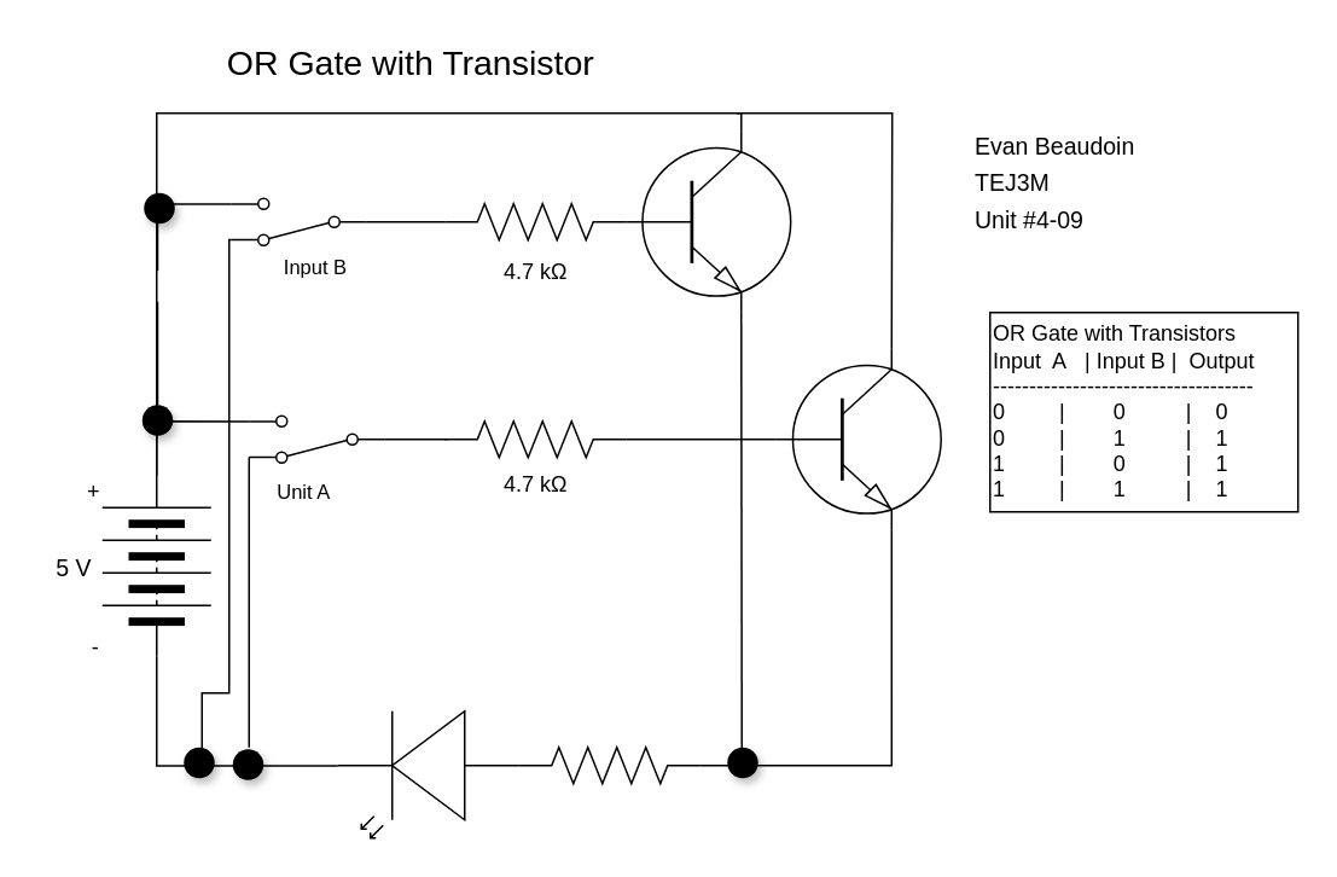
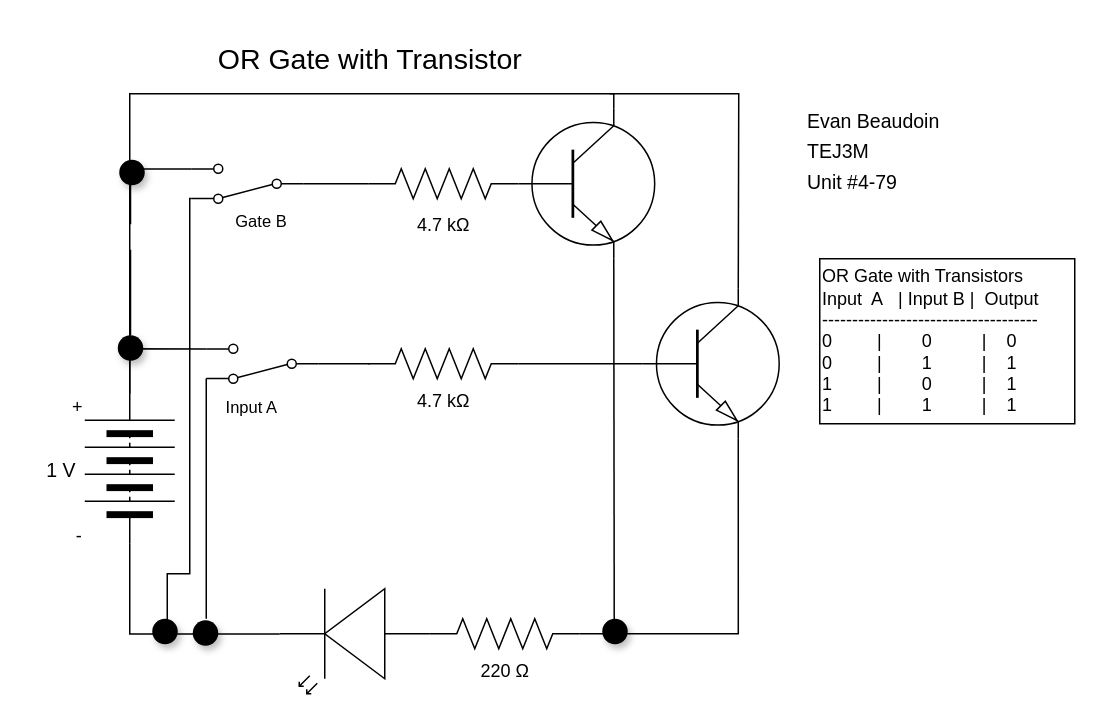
  <mxCell id="0" />
  <mxCell id="1" parent="0" />
  <mxCell id="2" style="html=1;exitX=1;exitY=0.5;exitDx=0;exitDy=0;endArrow=none;endFill=0;rounded=0;entryX=1;entryY=0.88;entryDx=0;entryDy=0;" edge="1" parent="1" source="4" target="13"><mxGeometry relative="1" as="geometry"><mxPoint x="126" y="232" as="targetPoint" /><Array as="points"><mxPoint x="86" y="232" /></Array></mxGeometry></mxCell>
  <mxCell id="3" style="edgeStyle=orthogonalEdgeStyle;rounded=0;html=1;exitX=1;exitY=0.5;exitDx=0;exitDy=0;entryX=0.7;entryY=0;entryDx=0;entryDy=0;entryPerimeter=0;endArrow=none;endFill=0;" edge="1" parent="1" source="4" target="33"><mxGeometry relative="1" as="geometry" /></mxCell>
  <mxCell id="4" value="" style="pointerEvents=1;verticalLabelPosition=bottom;shadow=0;dashed=0;align=center;html=1;verticalAlign=top;shape=mxgraph.electrical.miscellaneous.batteryStack;rotation=-90;" vertex="1" parent="1"><mxGeometry x="36" y="282" width="100" height="60" as="geometry" /></mxCell>
  <mxCell id="5" value="+" style="text;html=1;align=center;verticalAlign=middle;resizable=0;points=[];autosize=1;strokeColor=none;fillColor=none;" vertex="1" parent="1"><mxGeometry x="36" y="256" width="30" height="30" as="geometry" /></mxCell>
  <mxCell id="6" value="-" style="text;html=1;align=center;verticalAlign=middle;resizable=0;points=[];autosize=1;strokeColor=none;fillColor=none;" vertex="1" parent="1"><mxGeometry x="37" y="342" width="30" height="30" as="geometry" /></mxCell>
  <mxCell id="7" style="edgeStyle=orthogonalEdgeStyle;rounded=0;html=1;exitX=1;exitY=0.57;exitDx=0;exitDy=0;exitPerimeter=0;entryX=0;entryY=0.5;entryDx=0;entryDy=0;endArrow=none;endFill=0;" edge="1" parent="1" source="8" target="4"><mxGeometry relative="1" as="geometry" /></mxCell>
  <mxCell id="8" value="" style="verticalLabelPosition=bottom;shadow=0;dashed=0;align=center;html=1;verticalAlign=top;shape=mxgraph.electrical.opto_electronics.led_2;pointerEvents=1;fontFamily=Helvetica;fontSize=11;fontColor=default;rotation=-180;" vertex="1" parent="1"><mxGeometry x="186" y="392" width="100" height="70" as="geometry" /></mxCell>
- <mxCell id="9" value="&lt;font style=&quot;font-size: 13px;&quot;&gt;Evan Beaudoin&lt;br style=&quot;&quot;&gt;TEJ3M&lt;br&gt;Unit #4-09&lt;/font&gt;" style="text;html=1;align=left;verticalAlign=middle;resizable=0;points=[];autosize=1;strokeColor=none;fillColor=none;fontSize=17;fontFamily=Helvetica;fontColor=default;" vertex="1" parent="1"><mxGeometry x="536" y="65" width="110" height="70" as="geometry" /></mxCell>
+ <mxCell id="9" value="&lt;font style=&quot;font-size: 13px;&quot;&gt;Evan Beaudoin&lt;br style=&quot;&quot;&gt;TEJ3M&lt;br&gt;Unit #4-79&lt;/font&gt;" style="text;html=1;align=left;verticalAlign=middle;resizable=0;points=[];autosize=1;strokeColor=none;fillColor=none;fontSize=17;fontFamily=Helvetica;fontColor=default;" vertex="1" parent="1"><mxGeometry x="536" y="65" width="110" height="70" as="geometry" /></mxCell>
  <mxCell id="10" value="4.7 kΩ" style="text;html=1;align=center;verticalAlign=middle;resizable=0;points=[];autosize=1;strokeColor=none;fillColor=none;" vertex="1" parent="1"><mxGeometry x="265" y="252" width="60" height="30" as="geometry" /></mxCell>
  <mxCell id="11" style="edgeStyle=none;rounded=0;html=1;exitX=1;exitY=0.12;exitDx=0;exitDy=0;endArrow=none;endFill=0;" edge="1" parent="1" source="13"><mxGeometry relative="1" as="geometry"><mxPoint x="137" y="412" as="targetPoint" /></mxGeometry></mxCell>
  <mxCell id="12" style="edgeStyle=orthogonalEdgeStyle;rounded=0;html=1;exitX=0;exitY=0.5;exitDx=0;exitDy=0;endArrow=none;endFill=0;" edge="1" parent="1" source="13"><mxGeometry relative="1" as="geometry"><mxPoint x="246" y="242" as="targetPoint" /></mxGeometry></mxCell>
  <mxCell id="13" value="" style="shape=mxgraph.electrical.electro-mechanical.twoWaySwitch;aspect=fixed;elSwitchState=2;rotation=-180;" vertex="1" parent="1"><mxGeometry x="137" y="229" width="75" height="26" as="geometry" /></mxCell>
  <mxCell id="14" value="OR Gate with Transistors&lt;br&gt;Input&amp;nbsp; A&amp;nbsp; &amp;nbsp;| Input B |&amp;nbsp; Output&lt;br&gt;------------------------------------&lt;br&gt;0&amp;nbsp; &amp;nbsp; &amp;nbsp; &amp;nbsp; &amp;nbsp;|&amp;nbsp; &amp;nbsp; &amp;nbsp; &amp;nbsp; 0&amp;nbsp; &amp;nbsp; &amp;nbsp; &amp;nbsp; &amp;nbsp; |&amp;nbsp; &amp;nbsp; 0&lt;br&gt;0&amp;nbsp; &amp;nbsp; &amp;nbsp; &amp;nbsp; &amp;nbsp;|&amp;nbsp; &amp;nbsp; &amp;nbsp; &amp;nbsp; 1&amp;nbsp; &amp;nbsp; &amp;nbsp; &amp;nbsp; &amp;nbsp; |&amp;nbsp; &amp;nbsp; 1&lt;br&gt;1&amp;nbsp; &amp;nbsp; &amp;nbsp; &amp;nbsp; &amp;nbsp;|&amp;nbsp; &amp;nbsp; &amp;nbsp; &amp;nbsp; 0&amp;nbsp; &amp;nbsp; &amp;nbsp; &amp;nbsp; &amp;nbsp; |&amp;nbsp; &amp;nbsp; 1&lt;br&gt;1&amp;nbsp; &amp;nbsp; &amp;nbsp; &amp;nbsp; &amp;nbsp;|&amp;nbsp; &amp;nbsp; &amp;nbsp; &amp;nbsp; 1&amp;nbsp; &amp;nbsp; &amp;nbsp; &amp;nbsp; &amp;nbsp; |&amp;nbsp; &amp;nbsp; 1" style="text;html=1;align=left;verticalAlign=middle;resizable=0;points=[];autosize=1;strokeColor=default;fillColor=none;" vertex="1" parent="1"><mxGeometry x="546" y="172" width="170" height="110" as="geometry" /></mxCell>
  <mxCell id="15" style="edgeStyle=none;html=1;entryX=0;entryY=0.5;entryDx=0;entryDy=0;entryPerimeter=0;endArrow=none;endFill=0;" edge="1" parent="1" source="16" target="19"><mxGeometry relative="1" as="geometry" /></mxCell>
  <mxCell id="16" value="" style="pointerEvents=1;verticalLabelPosition=bottom;shadow=0;dashed=0;align=center;html=1;verticalAlign=top;shape=mxgraph.electrical.resistors.resistor_2;fontFamily=Helvetica;fontSize=11;fontColor=default;rotation=0;" vertex="1" parent="1"><mxGeometry x="245" y="232" width="100" height="20" as="geometry" /></mxCell>
  <mxCell id="17" style="edgeStyle=orthogonalEdgeStyle;rounded=0;html=1;exitX=0.7;exitY=1;exitDx=0;exitDy=0;exitPerimeter=0;entryX=1;entryY=0.5;entryDx=0;entryDy=0;entryPerimeter=0;endArrow=none;endFill=0;" edge="1" parent="1" source="19" target="23"><mxGeometry relative="1" as="geometry" /></mxCell>
  <mxCell id="18" style="edgeStyle=none;html=1;exitX=0.7;exitY=0;exitDx=0;exitDy=0;exitPerimeter=0;endArrow=none;endFill=0;rounded=0;" edge="1" parent="1" source="19"><mxGeometry relative="1" as="geometry"><mxPoint x="406" y="62" as="targetPoint" /><Array as="points"><mxPoint x="492" y="62" /></Array></mxGeometry></mxCell>
  <mxCell id="19" value="" style="verticalLabelPosition=bottom;shadow=0;dashed=0;align=center;html=1;verticalAlign=top;shape=mxgraph.electrical.transistors.npn_transistor_1;" vertex="1" parent="1"><mxGeometry x="426" y="192" width="95" height="100" as="geometry" /></mxCell>
- <mxCell id="21" value="OR Gate with Transistor" style="text;html=1;align=center;verticalAlign=middle;resizable=0;points=[];autosize=1;strokeColor=none;fillColor=none;fontSize=19;" vertex="1" parent="1"><mxGeometry x="111" y="15" width="230" height="40" as="geometry" /></mxCell>
- <mxCell id="22" value="Unit A" style="text;html=1;align=center;verticalAlign=middle;resizable=0;points=[];autosize=1;strokeColor=none;fillColor=none;fontSize=11;fontFamily=Helvetica;fontColor=default;" vertex="1" parent="1"><mxGeometry x="137" y="256" width="60" height="30" as="geometry" /></mxCell>
+ <mxCell id="20" value="220 Ω" style="text;html=1;align=center;verticalAlign=middle;resizable=0;points=[];autosize=1;strokeColor=none;fillColor=none;" vertex="1" parent="1"><mxGeometry x="306" y="432" width="60" height="30" as="geometry" /></mxCell>
+ <mxCell id="21" value="OR Gate with Transistor" style="text;html=1;align=center;verticalAlign=middle;resizable=0;points=[];autosize=1;strokeColor=none;fillColor=none;fontSize=19;" vertex="1" parent="1"><mxGeometry x="131" y="20" width="230" height="40" as="geometry" /></mxCell>
+ <mxCell id="22" value="Input A" style="text;html=1;align=center;verticalAlign=middle;resizable=0;points=[];autosize=1;strokeColor=none;fillColor=none;fontSize=11;fontFamily=Helvetica;fontColor=default;" vertex="1" parent="1"><mxGeometry x="137" y="256" width="60" height="30" as="geometry" /></mxCell>
  <mxCell id="23" value="" style="pointerEvents=1;verticalLabelPosition=bottom;shadow=0;dashed=0;align=center;html=1;verticalAlign=top;shape=mxgraph.electrical.resistors.resistor_2;fontFamily=Helvetica;fontSize=11;fontColor=default;rotation=0;" vertex="1" parent="1"><mxGeometry x="286" y="412" width="100" height="20" as="geometry" /></mxCell>
- <mxCell id="24" value="5 V" style="text;html=1;align=center;verticalAlign=middle;resizable=0;points=[];autosize=1;strokeColor=none;fillColor=none;fontSize=13;" vertex="1" parent="1"><mxGeometry x="20" y="298" width="40" height="30" as="geometry" /></mxCell>
+ <mxCell id="24" value="1 V" style="text;html=1;align=center;verticalAlign=middle;resizable=0;points=[];autosize=1;strokeColor=none;fillColor=none;fontSize=13;" vertex="1" parent="1"><mxGeometry x="20" y="298" width="40" height="30" as="geometry" /></mxCell>
  <mxCell id="25" value="" style="ellipse;whiteSpace=wrap;html=1;aspect=fixed;fontFamily=Helvetica;fontSize=11;fillColor=#000000;fontColor=#ffffff;strokeColor=none;fillStyle=solid;shadow=1;" vertex="1" parent="1"><mxGeometry x="128" y="413" width="17" height="17" as="geometry" /></mxCell>
  <mxCell id="26" style="edgeStyle=orthogonalEdgeStyle;rounded=0;html=1;entryX=0.5;entryY=1;entryDx=0;entryDy=0;endArrow=none;endFill=0;" edge="1" parent="1" source="27"><mxGeometry relative="1" as="geometry"><mxPoint x="86.5" y="166" as="targetPoint" /></mxGeometry></mxCell>
  <mxCell id="27" value="" style="ellipse;whiteSpace=wrap;html=1;aspect=fixed;fontFamily=Helvetica;fontSize=11;fillColor=#000000;fontColor=#ffffff;strokeColor=none;fillStyle=solid;shadow=1;" vertex="1" parent="1"><mxGeometry x="78" y="223" width="17" height="17" as="geometry" /></mxCell>
  <mxCell id="28" style="edgeStyle=orthogonalEdgeStyle;rounded=0;html=1;entryX=1;entryY=0.88;entryDx=0;entryDy=0;endArrow=none;endFill=0;" edge="1" parent="1" target="31"><mxGeometry relative="1" as="geometry"><mxPoint x="86.5" y="149" as="sourcePoint" /><Array as="points"><mxPoint x="87" y="112" /></Array></mxGeometry></mxCell>
  <mxCell id="29" style="edgeStyle=orthogonalEdgeStyle;rounded=0;html=1;exitX=0;exitY=0.5;exitDx=0;exitDy=0;endArrow=none;endFill=0;" edge="1" parent="1" source="31" target="34"><mxGeometry relative="1" as="geometry" /></mxCell>
  <mxCell id="30" style="edgeStyle=orthogonalEdgeStyle;rounded=0;html=1;exitX=1;exitY=0.12;exitDx=0;exitDy=0;endArrow=none;endFill=0;" edge="1" parent="1" source="31"><mxGeometry relative="1" as="geometry"><mxPoint x="111" y="422" as="targetPoint" /><Array as="points"><mxPoint x="126" y="132" /><mxPoint x="126" y="382" /><mxPoint x="111" y="382" /></Array></mxGeometry></mxCell>
  <mxCell id="31" value="" style="shape=mxgraph.electrical.electro-mechanical.twoWaySwitch;aspect=fixed;elSwitchState=2;rotation=-180;" vertex="1" parent="1"><mxGeometry x="127" y="109" width="75" height="26" as="geometry" /></mxCell>
  <mxCell id="32" style="edgeStyle=none;html=1;exitX=0.7;exitY=1;exitDx=0;exitDy=0;exitPerimeter=0;endArrow=none;endFill=0;" edge="1" parent="1" source="33"><mxGeometry relative="1" as="geometry"><mxPoint x="409" y="422" as="targetPoint" /></mxGeometry></mxCell>
  <mxCell id="33" value="" style="verticalLabelPosition=bottom;shadow=0;dashed=0;align=center;html=1;verticalAlign=top;shape=mxgraph.electrical.transistors.npn_transistor_1;" vertex="1" parent="1"><mxGeometry x="343" y="72" width="95" height="100" as="geometry" /></mxCell>
  <mxCell id="34" value="" style="pointerEvents=1;verticalLabelPosition=bottom;shadow=0;dashed=0;align=center;html=1;verticalAlign=top;shape=mxgraph.electrical.resistors.resistor_2;fontFamily=Helvetica;fontSize=11;fontColor=default;rotation=0;" vertex="1" parent="1"><mxGeometry x="245" y="112" width="100" height="20" as="geometry" /></mxCell>
  <mxCell id="35" value="" style="ellipse;whiteSpace=wrap;html=1;aspect=fixed;fontFamily=Helvetica;fontSize=11;fillColor=#000000;fontColor=#ffffff;strokeColor=none;fillStyle=solid;shadow=1;" vertex="1" parent="1"><mxGeometry x="101" y="412" width="17" height="17" as="geometry" /></mxCell>
  <mxCell id="36" value="4.7 kΩ" style="text;html=1;align=center;verticalAlign=middle;resizable=0;points=[];autosize=1;strokeColor=none;fillColor=none;" vertex="1" parent="1"><mxGeometry x="265" y="135" width="60" height="30" as="geometry" /></mxCell>
  <mxCell id="37" value="" style="ellipse;whiteSpace=wrap;html=1;aspect=fixed;fontFamily=Helvetica;fontSize=11;fillColor=#000000;fontColor=#ffffff;strokeColor=none;fillStyle=solid;shadow=1;" vertex="1" parent="1"><mxGeometry x="79" y="106" width="17" height="17" as="geometry" /></mxCell>
- <mxCell id="38" value="Input B&amp;nbsp;" style="text;html=1;align=center;verticalAlign=middle;resizable=0;points=[];autosize=1;strokeColor=none;fillColor=none;fontSize=11;fontFamily=Helvetica;fontColor=default;" vertex="1" parent="1"><mxGeometry x="145" y="132" width="60" height="30" as="geometry" /></mxCell>
+ <mxCell id="38" value="Gate B&amp;nbsp;" style="text;html=1;align=center;verticalAlign=middle;resizable=0;points=[];autosize=1;strokeColor=none;fillColor=none;fontSize=11;fontFamily=Helvetica;fontColor=default;" vertex="1" parent="1"><mxGeometry x="145" y="132" width="60" height="30" as="geometry" /></mxCell>
  <mxCell id="39" value="" style="ellipse;whiteSpace=wrap;html=1;aspect=fixed;fontFamily=Helvetica;fontSize=11;fillColor=#000000;fontColor=#ffffff;strokeColor=none;fillStyle=solid;shadow=1;" vertex="1" parent="1"><mxGeometry x="401" y="412" width="17" height="17" as="geometry" /></mxCell>
